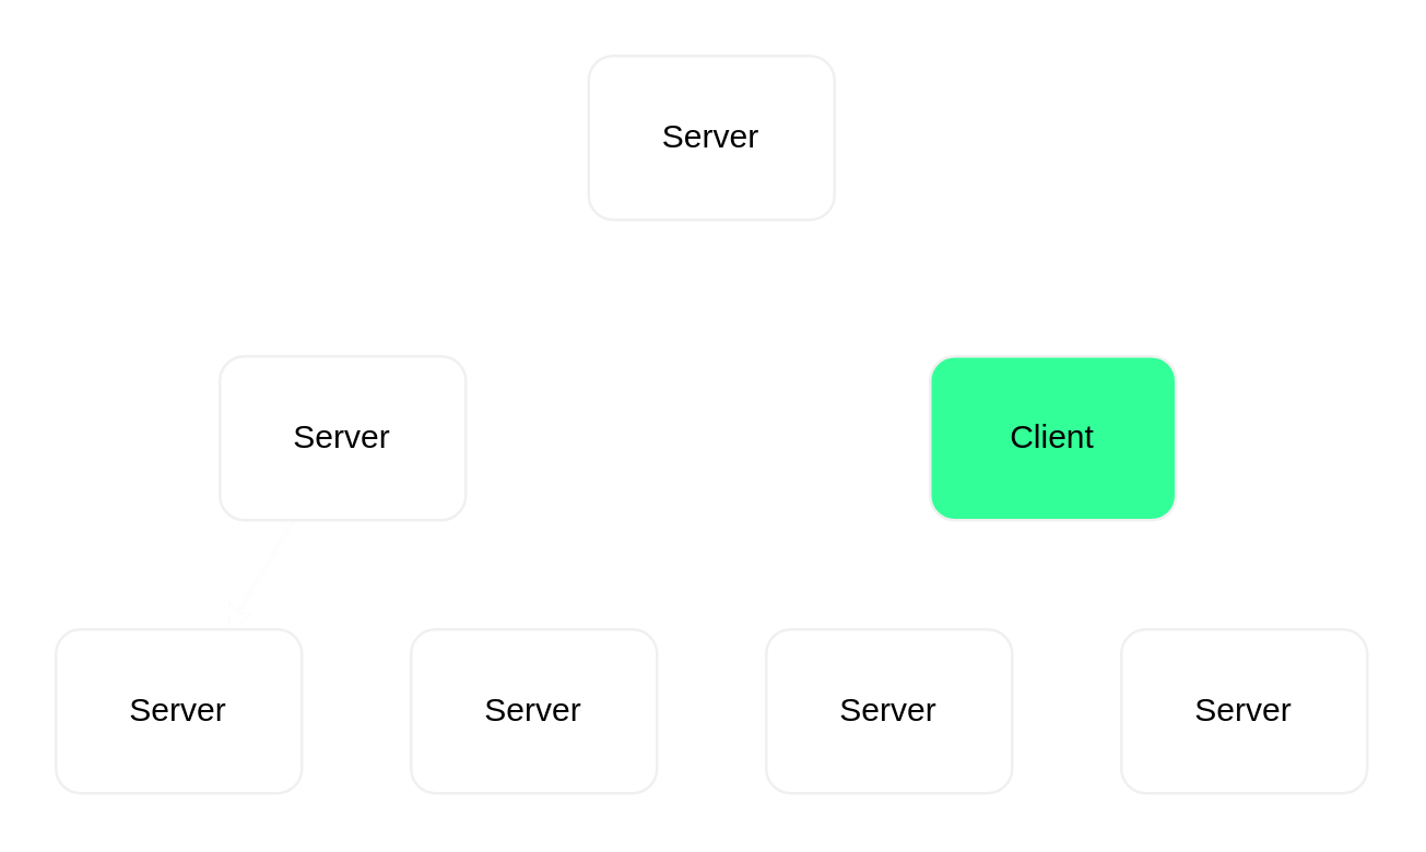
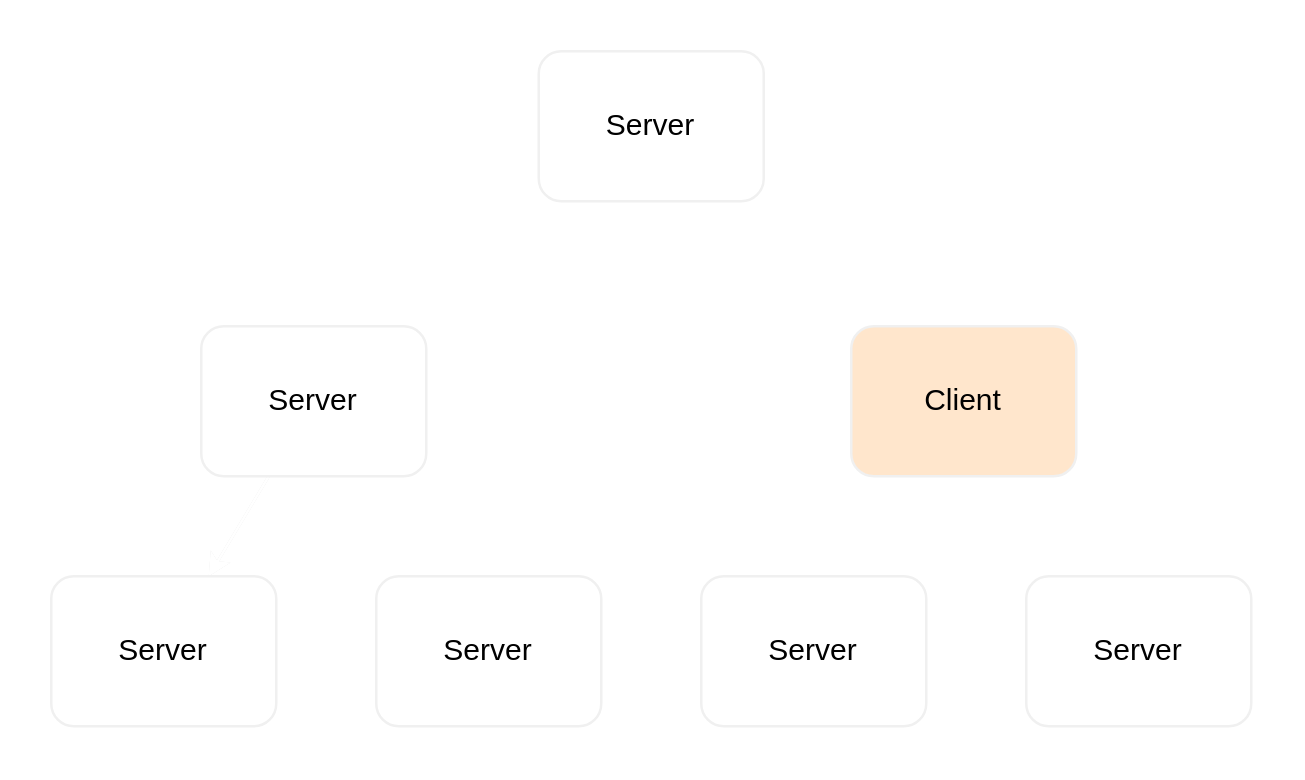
  <mxCell id="0" />
  <mxCell id="1" parent="0" />
  <mxCell id="2" value="" style="edgeStyle=none;html=1;strokeColor=#FFFFFF;" parent="1" source="4" target="9" edge="1"><mxGeometry relative="1" as="geometry" /></mxCell>
  <mxCell id="3" value="" style="edgeStyle=none;html=1;strokeColor=#FFFFFF;" parent="1" source="4" edge="1"><mxGeometry relative="1" as="geometry"><mxPoint x="352.273" y="130" as="targetPoint" /></mxGeometry></mxCell>
  <mxCell id="4" value="Server" style="rounded=1;whiteSpace=wrap;html=1;strokeColor=#F0F0F0;" parent="1" vertex="1"><mxGeometry x="215" y="20" width="90" height="60" as="geometry" /></mxCell>
  <mxCell id="5" value="" style="edgeStyle=none;html=1;strokeColor=#F0F0F0;" parent="1" source="9" target="10" edge="1"><mxGeometry relative="1" as="geometry" /></mxCell>
  <mxCell id="6" value="" style="edgeStyle=none;html=1;strokeColor=#F0F0F0;" parent="1" source="9" target="10" edge="1"><mxGeometry relative="1" as="geometry" /></mxCell>
  <mxCell id="7" value="" style="edgeStyle=none;html=1;strokeColor=#FFFFFF;" parent="1" source="9" target="10" edge="1"><mxGeometry relative="1" as="geometry" /></mxCell>
  <mxCell id="8" value="" style="edgeStyle=none;html=1;strokeColor=#FFFFFF;" parent="1" source="9" target="11" edge="1"><mxGeometry relative="1" as="geometry" /></mxCell>
  <mxCell id="9" value="Server" style="rounded=1;whiteSpace=wrap;html=1;strokeColor=#F0F0F0;" parent="1" vertex="1"><mxGeometry x="80" y="130" width="90" height="60" as="geometry" /></mxCell>
  <mxCell id="10" value="Server" style="rounded=1;whiteSpace=wrap;html=1;strokeColor=#F0F0F0;" parent="1" vertex="1"><mxGeometry x="20" y="230" width="90" height="60" as="geometry" /></mxCell>
  <mxCell id="11" value="Server" style="rounded=1;whiteSpace=wrap;html=1;strokeColor=#F0F0F0;" parent="1" vertex="1"><mxGeometry x="150" y="230" width="90" height="60" as="geometry" /></mxCell>
  <mxCell id="12" style="edgeStyle=none;html=1;entryX=0.75;entryY=0;entryDx=0;entryDy=0;fontColor=#F0F0F0;strokeColor=#FFFFFF;" parent="1" source="14" edge="1"><mxGeometry relative="1" as="geometry"><mxPoint x="347.5" y="230" as="targetPoint" /></mxGeometry></mxCell>
  <mxCell id="13" style="edgeStyle=none;html=1;entryX=0.25;entryY=0;entryDx=0;entryDy=0;fontColor=#F0F0F0;strokeColor=#FFFFFF;" parent="1" source="14" edge="1"><mxGeometry relative="1" as="geometry"><mxPoint x="432.5" y="230" as="targetPoint" /></mxGeometry></mxCell>
- <mxCell id="14" value="Client" style="rounded=1;whiteSpace=wrap;html=1;strokeColor=#F0F0F0;fillColor=#33FF99;fontColor=#000000;" parent="1" vertex="1"><mxGeometry x="340" y="130" width="90" height="60" as="geometry" /></mxCell>
+ <mxCell id="14" value="Client" style="rounded=1;whiteSpace=wrap;html=1;strokeColor=#F0F0F0;fillColor=#ffe6cc;fontColor=#000000;" parent="1" vertex="1"><mxGeometry x="340" y="130" width="90" height="60" as="geometry" /></mxCell>
  <mxCell id="15" value="Server" style="rounded=1;whiteSpace=wrap;html=1;strokeColor=#F0F0F0;" vertex="1" parent="1"><mxGeometry x="280" y="230" width="90" height="60" as="geometry" /></mxCell>
  <mxCell id="16" value="Server" style="rounded=1;whiteSpace=wrap;html=1;strokeColor=#F0F0F0;" vertex="1" parent="1"><mxGeometry x="410" y="230" width="90" height="60" as="geometry" /></mxCell>
